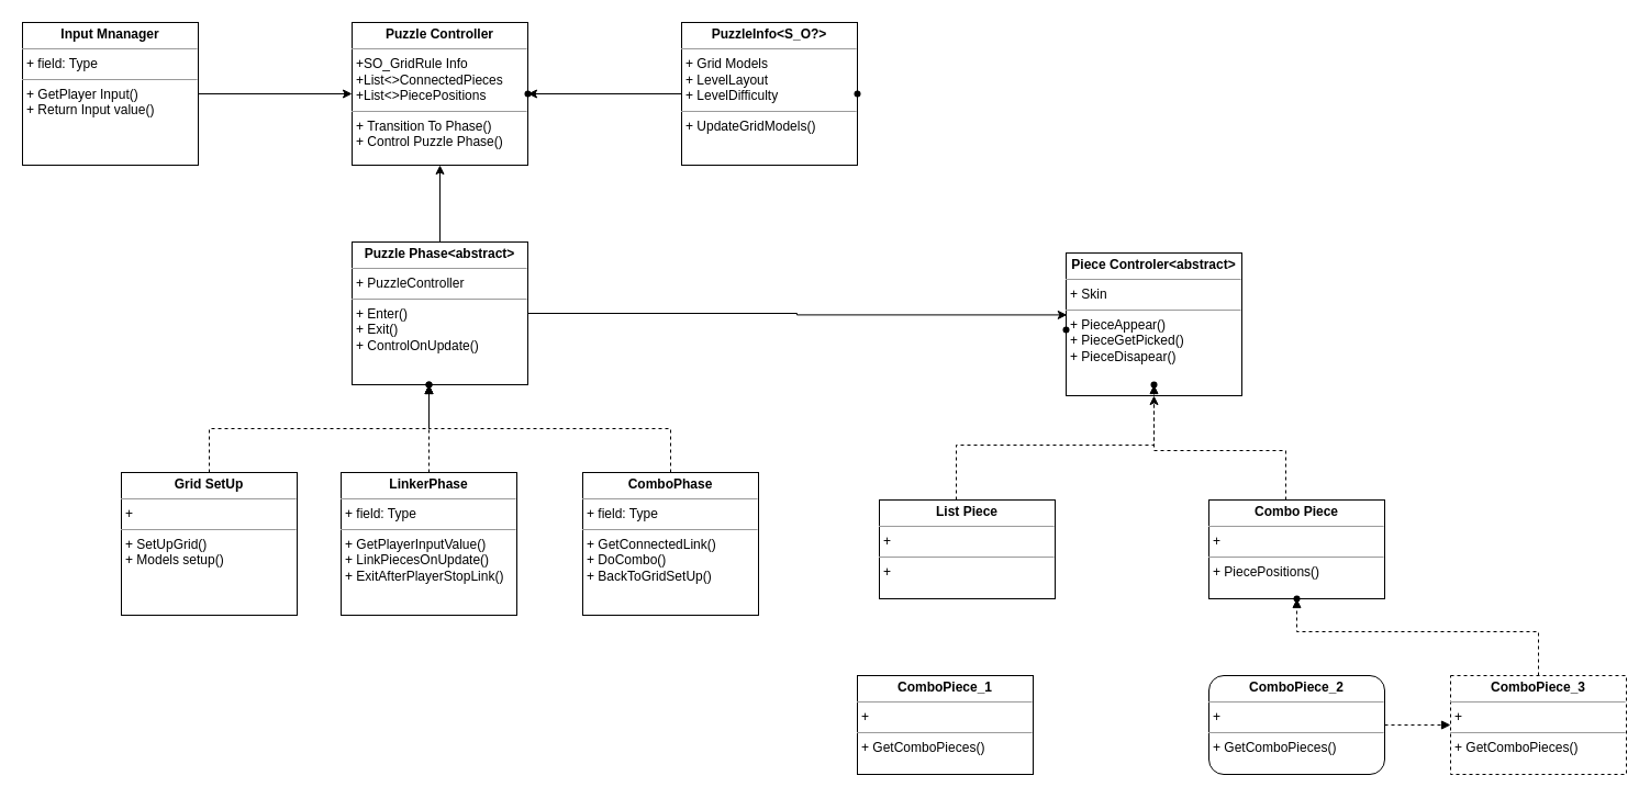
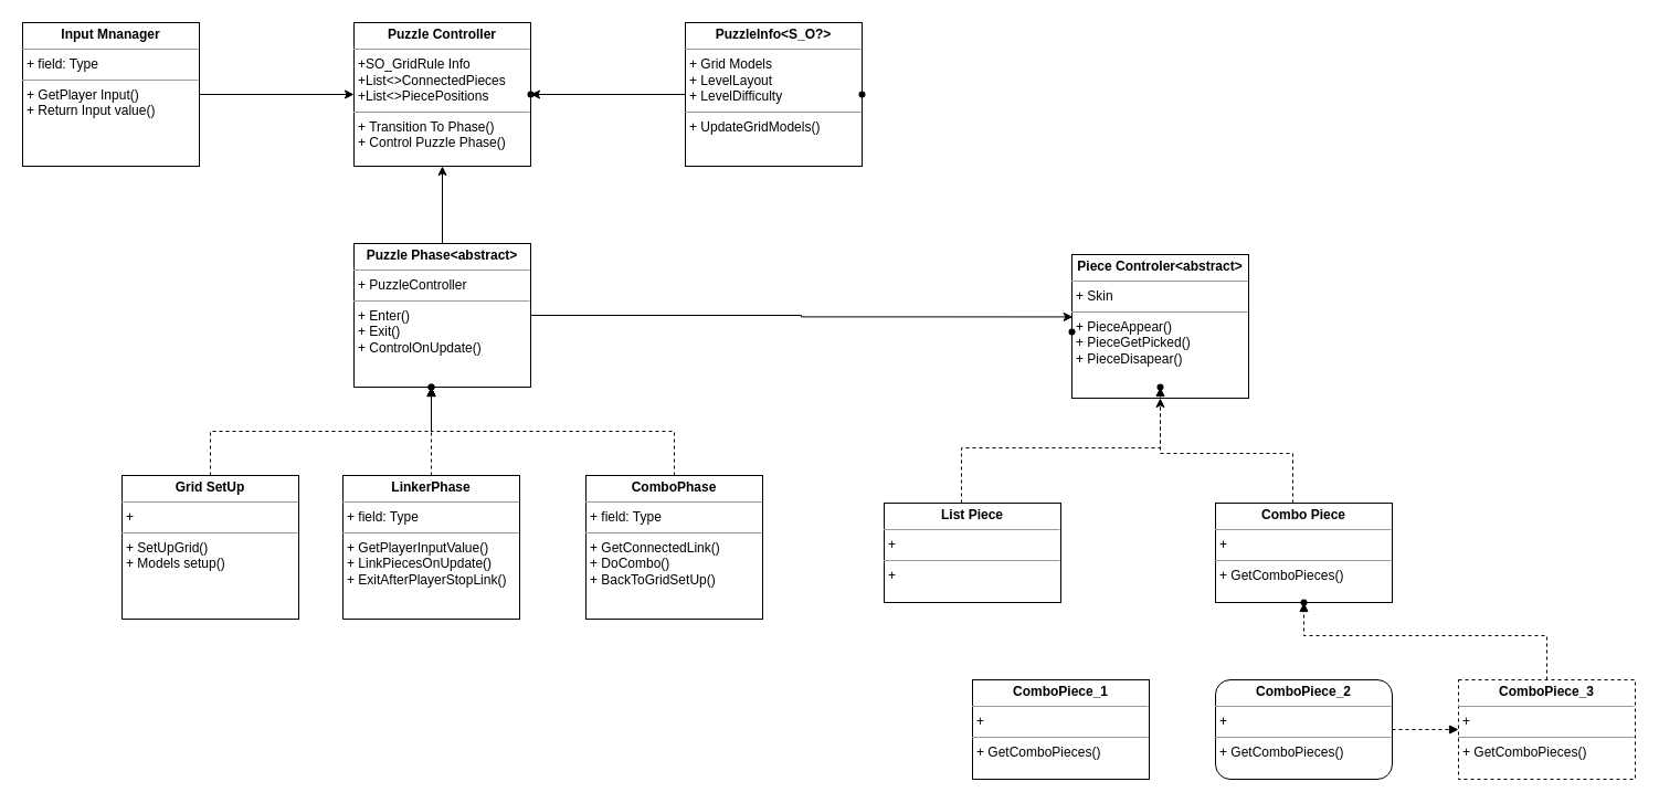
  <mxCell id="0" />
  <mxCell id="1" parent="0" />
  <mxCell id="2" value="&lt;p style=&quot;margin:0px;margin-top:4px;text-align:center;&quot;&gt;&lt;b&gt;Puzzle Controller&lt;/b&gt;&lt;/p&gt;&lt;hr size=&quot;1&quot;&gt;&lt;p style=&quot;margin:0px;margin-left:4px;&quot;&gt;+SO_GridRule Info&lt;/p&gt;&lt;p style=&quot;margin:0px;margin-left:4px;&quot;&gt;+List&amp;lt;&amp;gt;ConnectedPieces&lt;/p&gt;&lt;p style=&quot;margin:0px;margin-left:4px;&quot;&gt;+List&amp;lt;&amp;gt;PiecePositions&lt;/p&gt;&lt;hr size=&quot;1&quot;&gt;&lt;p style=&quot;margin:0px;margin-left:4px;&quot;&gt;+ Transition To Phase()&lt;/p&gt;&lt;p style=&quot;margin:0px;margin-left:4px;&quot;&gt;+ Control Puzzle Phase()&lt;/p&gt;&lt;p style=&quot;margin:0px;margin-left:4px;&quot;&gt;&lt;br&gt;&lt;/p&gt;&lt;p style=&quot;margin:0px;margin-left:4px;&quot;&gt;&lt;br&gt;&lt;/p&gt;" style="verticalAlign=top;align=left;overflow=fill;fontSize=12;fontFamily=Helvetica;html=1;whiteSpace=wrap;" parent="1" vertex="1"><mxGeometry x="320" y="20" width="160" height="130" as="geometry" /></mxCell>
  <mxCell id="3" value="" style="edgeStyle=orthogonalEdgeStyle;rounded=0;orthogonalLoop=1;jettySize=auto;html=1;" parent="1" source="5" target="2" edge="1"><mxGeometry relative="1" as="geometry" /></mxCell>
  <mxCell id="4" value="" style="edgeStyle=orthogonalEdgeStyle;rounded=0;orthogonalLoop=1;jettySize=auto;html=1;entryX=0.005;entryY=0.434;entryDx=0;entryDy=0;entryPerimeter=0;" edge="1" parent="1" source="5" target="14"><mxGeometry relative="1" as="geometry" /></mxCell>
  <mxCell id="5" value="&lt;p style=&quot;margin:0px;margin-top:4px;text-align:center;&quot;&gt;&lt;b&gt;Puzzle Phase&amp;lt;abstract&amp;gt;&lt;/b&gt;&lt;/p&gt;&lt;hr size=&quot;1&quot;&gt;&lt;p style=&quot;margin:0px;margin-left:4px;&quot;&gt;+ PuzzleController&lt;/p&gt;&lt;hr size=&quot;1&quot;&gt;&lt;p style=&quot;margin:0px;margin-left:4px;&quot;&gt;+ Enter()&lt;/p&gt;&lt;p style=&quot;margin:0px;margin-left:4px;&quot;&gt;+ Exit()&lt;/p&gt;&lt;p style=&quot;margin:0px;margin-left:4px;&quot;&gt;+ ControlOnUpdate()&lt;/p&gt;&lt;p style=&quot;margin:0px;margin-left:4px;&quot;&gt;&lt;br&gt;&lt;/p&gt;&lt;p style=&quot;margin:0px;margin-left:4px;&quot;&gt;&lt;br&gt;&lt;/p&gt;" style="verticalAlign=top;align=left;overflow=fill;fontSize=12;fontFamily=Helvetica;html=1;whiteSpace=wrap;" parent="1" vertex="1"><mxGeometry x="320" y="220" width="160" height="130" as="geometry" /></mxCell>
  <mxCell id="6" value="" style="edgeStyle=orthogonalEdgeStyle;rounded=0;orthogonalLoop=1;jettySize=auto;html=1;dashed=1;" parent="1" source="7" target="19" edge="1"><mxGeometry relative="1" as="geometry"><Array as="points"><mxPoint x="190" y="390" /><mxPoint x="390" y="390" /></Array></mxGeometry></mxCell>
  <mxCell id="7" value="&lt;p style=&quot;margin:0px;margin-top:4px;text-align:center;&quot;&gt;&lt;b&gt;Grid SetUp&lt;/b&gt;&lt;/p&gt;&lt;hr size=&quot;1&quot;&gt;&lt;p style=&quot;margin:0px;margin-left:4px;&quot;&gt;+&amp;nbsp;&lt;/p&gt;&lt;hr size=&quot;1&quot;&gt;&lt;p style=&quot;margin:0px;margin-left:4px;&quot;&gt;+ SetUpGrid()&lt;/p&gt;&lt;p style=&quot;margin:0px;margin-left:4px;&quot;&gt;+ Models setup()&lt;/p&gt;&lt;p style=&quot;margin:0px;margin-left:4px;&quot;&gt;&lt;br&gt;&lt;/p&gt;&lt;p style=&quot;margin:0px;margin-left:4px;&quot;&gt;&lt;br&gt;&lt;/p&gt;" style="verticalAlign=top;align=left;overflow=fill;fontSize=12;fontFamily=Helvetica;html=1;whiteSpace=wrap;" parent="1" vertex="1"><mxGeometry x="110" y="430" width="160" height="130" as="geometry" /></mxCell>
  <mxCell id="8" value="" style="edgeStyle=orthogonalEdgeStyle;rounded=0;orthogonalLoop=1;jettySize=auto;html=1;entryX=0;entryY=0.5;entryDx=0;entryDy=0;" parent="1" source="9" target="2" edge="1"><mxGeometry relative="1" as="geometry"><mxPoint x="270" y="50" as="targetPoint" /></mxGeometry></mxCell>
  <mxCell id="9" value="&lt;p style=&quot;margin:0px;margin-top:4px;text-align:center;&quot;&gt;&lt;b&gt;Input Mnanager&lt;/b&gt;&lt;/p&gt;&lt;hr size=&quot;1&quot;&gt;&lt;p style=&quot;margin:0px;margin-left:4px;&quot;&gt;+ field: Type&lt;/p&gt;&lt;hr size=&quot;1&quot;&gt;&lt;p style=&quot;margin:0px;margin-left:4px;&quot;&gt;+ GetPlayer Input()&lt;/p&gt;&lt;p style=&quot;margin:0px;margin-left:4px;&quot;&gt;+ Return Input value()&lt;/p&gt;&lt;p style=&quot;margin:0px;margin-left:4px;&quot;&gt;&lt;br&gt;&lt;/p&gt;&lt;p style=&quot;margin:0px;margin-left:4px;&quot;&gt;&lt;br&gt;&lt;/p&gt;" style="verticalAlign=top;align=left;overflow=fill;fontSize=12;fontFamily=Helvetica;html=1;whiteSpace=wrap;" parent="1" vertex="1"><mxGeometry x="20" y="20" width="160" height="130" as="geometry" /></mxCell>
  <mxCell id="10" value="" style="edgeStyle=orthogonalEdgeStyle;rounded=0;orthogonalLoop=1;jettySize=auto;html=1;endArrow=block;endFill=1;dashed=1;" parent="1" source="11" target="19" edge="1"><mxGeometry relative="1" as="geometry" /></mxCell>
  <mxCell id="11" value="&lt;p style=&quot;margin:0px;margin-top:4px;text-align:center;&quot;&gt;&lt;b&gt;LinkerPhase&lt;/b&gt;&lt;/p&gt;&lt;hr size=&quot;1&quot;&gt;&lt;p style=&quot;margin:0px;margin-left:4px;&quot;&gt;+ field: Type&lt;/p&gt;&lt;hr size=&quot;1&quot;&gt;&lt;p style=&quot;margin:0px;margin-left:4px;&quot;&gt;+ GetPlayerInputValue()&lt;/p&gt;&lt;p style=&quot;margin:0px;margin-left:4px;&quot;&gt;+ LinkPiecesOnUpdate()&lt;/p&gt;&lt;p style=&quot;margin:0px;margin-left:4px;&quot;&gt;+ ExitAfterPlayerStopLink()&lt;/p&gt;&lt;p style=&quot;margin:0px;margin-left:4px;&quot;&gt;&lt;br&gt;&lt;/p&gt;&lt;p style=&quot;margin:0px;margin-left:4px;&quot;&gt;&lt;br&gt;&lt;/p&gt;" style="verticalAlign=top;align=left;overflow=fill;fontSize=12;fontFamily=Helvetica;html=1;whiteSpace=wrap;" parent="1" vertex="1"><mxGeometry x="310" y="430" width="160" height="130" as="geometry" /></mxCell>
  <mxCell id="12" value="" style="edgeStyle=orthogonalEdgeStyle;rounded=0;orthogonalLoop=1;jettySize=auto;html=1;endArrow=block;endFill=1;dashed=1;" parent="1" source="13" target="20" edge="1"><mxGeometry relative="1" as="geometry"><Array as="points"><mxPoint x="610" y="390" /><mxPoint x="390" y="390" /></Array></mxGeometry></mxCell>
  <mxCell id="13" value="&lt;p style=&quot;margin:0px;margin-top:4px;text-align:center;&quot;&gt;&lt;b&gt;ComboPhase&lt;/b&gt;&lt;/p&gt;&lt;hr size=&quot;1&quot;&gt;&lt;p style=&quot;margin:0px;margin-left:4px;&quot;&gt;+ field: Type&lt;/p&gt;&lt;hr size=&quot;1&quot;&gt;&lt;p style=&quot;margin:0px;margin-left:4px;&quot;&gt;+ GetConnectedLink()&lt;/p&gt;&lt;p style=&quot;margin:0px;margin-left:4px;&quot;&gt;+ DoCombo()&lt;/p&gt;&lt;p style=&quot;margin:0px;margin-left:4px;&quot;&gt;+ BackToGridSetUp()&lt;/p&gt;&lt;p style=&quot;margin:0px;margin-left:4px;&quot;&gt;&lt;br&gt;&lt;/p&gt;&lt;p style=&quot;margin:0px;margin-left:4px;&quot;&gt;&lt;br&gt;&lt;/p&gt;" style="verticalAlign=top;align=left;overflow=fill;fontSize=12;fontFamily=Helvetica;html=1;whiteSpace=wrap;" parent="1" vertex="1"><mxGeometry x="530" y="430" width="160" height="130" as="geometry" /></mxCell>
  <mxCell id="14" value="&lt;p style=&quot;margin:0px;margin-top:4px;text-align:center;&quot;&gt;&lt;b&gt;Piece Controler&amp;lt;abstract&amp;gt;&lt;/b&gt;&lt;/p&gt;&lt;hr size=&quot;1&quot;&gt;&lt;p style=&quot;margin:0px;margin-left:4px;&quot;&gt;+ Skin&lt;/p&gt;&lt;hr size=&quot;1&quot;&gt;&lt;p style=&quot;margin:0px;margin-left:4px;&quot;&gt;+ PieceAppear()&lt;/p&gt;&lt;p style=&quot;margin:0px;margin-left:4px;&quot;&gt;+ PieceGetPicked()&lt;/p&gt;&lt;p style=&quot;margin:0px;margin-left:4px;&quot;&gt;+ PieceDisapear()&lt;/p&gt;&lt;p style=&quot;margin:0px;margin-left:4px;&quot;&gt;&lt;br&gt;&lt;/p&gt;&lt;p style=&quot;margin:0px;margin-left:4px;&quot;&gt;&lt;br&gt;&lt;/p&gt;" style="verticalAlign=top;align=left;overflow=fill;fontSize=12;fontFamily=Helvetica;html=1;whiteSpace=wrap;" parent="1" vertex="1"><mxGeometry x="970" y="230" width="160" height="130" as="geometry" /></mxCell>
  <mxCell id="15" value="" style="edgeStyle=orthogonalEdgeStyle;rounded=0;orthogonalLoop=1;jettySize=auto;html=1;dashed=1;" parent="1" source="16" target="14" edge="1"><mxGeometry relative="1" as="geometry"><Array as="points"><mxPoint x="870" y="405" /><mxPoint x="1050" y="405" /></Array></mxGeometry></mxCell>
  <mxCell id="16" value="&lt;p style=&quot;margin:0px;margin-top:4px;text-align:center;&quot;&gt;&lt;b&gt;List Piece&lt;/b&gt;&lt;/p&gt;&lt;hr size=&quot;1&quot;&gt;&lt;p style=&quot;margin:0px;margin-left:4px;&quot;&gt;+&amp;nbsp;&lt;/p&gt;&lt;hr size=&quot;1&quot;&gt;&lt;p style=&quot;margin:0px;margin-left:4px;&quot;&gt;+&lt;/p&gt;&lt;p style=&quot;margin:0px;margin-left:4px;&quot;&gt;&lt;br&gt;&lt;/p&gt;&lt;p style=&quot;margin:0px;margin-left:4px;&quot;&gt;&lt;br&gt;&lt;/p&gt;" style="verticalAlign=top;align=left;overflow=fill;fontSize=12;fontFamily=Helvetica;html=1;whiteSpace=wrap;" parent="1" vertex="1"><mxGeometry x="800" y="455" width="160" height="90" as="geometry" /></mxCell>
  <mxCell id="17" value="" style="edgeStyle=orthogonalEdgeStyle;rounded=0;orthogonalLoop=1;jettySize=auto;html=1;dashed=1;endArrow=block;endFill=1;" edge="1" parent="1" source="18" target="31"><mxGeometry relative="1" as="geometry"><Array as="points"><mxPoint x="1170" y="410" /><mxPoint x="1050" y="410" /></Array></mxGeometry></mxCell>
- <mxCell id="18" value="&lt;p style=&quot;margin:0px;margin-top:4px;text-align:center;&quot;&gt;&lt;b&gt;Combo Piece&lt;/b&gt;&lt;/p&gt;&lt;hr size=&quot;1&quot;&gt;&lt;p style=&quot;margin:0px;margin-left:4px;&quot;&gt;+&amp;nbsp;&lt;/p&gt;&lt;hr size=&quot;1&quot;&gt;&lt;p style=&quot;margin:0px;margin-left:4px;&quot;&gt;+ PiecePositions()&lt;/p&gt;&lt;p style=&quot;margin:0px;margin-left:4px;&quot;&gt;&lt;br&gt;&lt;/p&gt;&lt;p style=&quot;margin:0px;margin-left:4px;&quot;&gt;&lt;br&gt;&lt;/p&gt;" style="verticalAlign=top;align=left;overflow=fill;fontSize=12;fontFamily=Helvetica;html=1;whiteSpace=wrap;" parent="1" vertex="1"><mxGeometry x="1100" y="455" width="160" height="90" as="geometry" /></mxCell>
+ <mxCell id="18" value="&lt;p style=&quot;margin:0px;margin-top:4px;text-align:center;&quot;&gt;&lt;b&gt;Combo Piece&lt;/b&gt;&lt;/p&gt;&lt;hr size=&quot;1&quot;&gt;&lt;p style=&quot;margin:0px;margin-left:4px;&quot;&gt;+&amp;nbsp;&lt;/p&gt;&lt;hr size=&quot;1&quot;&gt;&lt;p style=&quot;margin:0px;margin-left:4px;&quot;&gt;+ GetComboPieces()&lt;/p&gt;&lt;p style=&quot;margin:0px;margin-left:4px;&quot;&gt;&lt;br&gt;&lt;/p&gt;&lt;p style=&quot;margin:0px;margin-left:4px;&quot;&gt;&lt;br&gt;&lt;/p&gt;" style="verticalAlign=top;align=left;overflow=fill;fontSize=12;fontFamily=Helvetica;html=1;whiteSpace=wrap;" parent="1" vertex="1"><mxGeometry x="1100" y="455" width="160" height="90" as="geometry" /></mxCell>
  <mxCell id="19" value="" style="shape=waypoint;sketch=0;size=6;pointerEvents=1;points=[];fillColor=default;resizable=0;rotatable=0;perimeter=centerPerimeter;snapToPoint=1;align=left;verticalAlign=top;" parent="1" vertex="1"><mxGeometry x="380" y="340" width="20" height="20" as="geometry" /></mxCell>
  <mxCell id="20" value="" style="shape=waypoint;sketch=0;size=6;pointerEvents=1;points=[];fillColor=default;resizable=0;rotatable=0;perimeter=centerPerimeter;snapToPoint=1;align=left;verticalAlign=top;" parent="1" vertex="1"><mxGeometry x="380" y="340" width="20" height="20" as="geometry" /></mxCell>
- <mxCell id="21" value="&lt;p style=&quot;margin:0px;margin-top:4px;text-align:center;&quot;&gt;&lt;b&gt;ComboPiece_1&lt;/b&gt;&lt;/p&gt;&lt;hr size=&quot;1&quot;&gt;&lt;p style=&quot;margin:0px;margin-left:4px;&quot;&gt;+&amp;nbsp;&lt;/p&gt;&lt;hr size=&quot;1&quot;&gt;&lt;p style=&quot;margin:0px;margin-left:4px;&quot;&gt;+ GetComboPieces()&lt;/p&gt;&lt;p style=&quot;margin:0px;margin-left:4px;&quot;&gt;&lt;br&gt;&lt;/p&gt;&lt;p style=&quot;margin:0px;margin-left:4px;&quot;&gt;&lt;br&gt;&lt;/p&gt;" style="verticalAlign=top;align=left;overflow=fill;fontSize=12;fontFamily=Helvetica;html=1;whiteSpace=wrap;" parent="1" vertex="1"><mxGeometry x="780" y="615" width="160" height="90" as="geometry" /></mxCell>
+ <mxCell id="21" value="&lt;p style=&quot;margin:0px;margin-top:4px;text-align:center;&quot;&gt;&lt;b&gt;ComboPiece_1&lt;/b&gt;&lt;/p&gt;&lt;hr size=&quot;1&quot;&gt;&lt;p style=&quot;margin:0px;margin-left:4px;&quot;&gt;+&amp;nbsp;&lt;/p&gt;&lt;hr size=&quot;1&quot;&gt;&lt;p style=&quot;margin:0px;margin-left:4px;&quot;&gt;+ GetComboPieces()&lt;/p&gt;&lt;p style=&quot;margin:0px;margin-left:4px;&quot;&gt;&lt;br&gt;&lt;/p&gt;&lt;p style=&quot;margin:0px;margin-left:4px;&quot;&gt;&lt;br&gt;&lt;/p&gt;" style="verticalAlign=top;align=left;overflow=fill;fontSize=12;fontFamily=Helvetica;html=1;whiteSpace=wrap;" parent="1" vertex="1"><mxGeometry x="880" y="615" width="160" height="90" as="geometry" /></mxCell>
  <mxCell id="22" value="" style="edgeStyle=orthogonalEdgeStyle;rounded=0;orthogonalLoop=1;jettySize=auto;html=1;endArrow=block;endFill=1;dashed=1;" parent="1" source="23" target="25" edge="1"><mxGeometry relative="1" as="geometry" /></mxCell>
  <mxCell id="23" value="&lt;p style=&quot;margin:0px;margin-top:4px;text-align:center;&quot;&gt;&lt;b&gt;ComboPiece_2&lt;/b&gt;&lt;/p&gt;&lt;hr size=&quot;1&quot;&gt;&lt;p style=&quot;margin:0px;margin-left:4px;&quot;&gt;+&amp;nbsp;&lt;/p&gt;&lt;hr size=&quot;1&quot;&gt;&lt;p style=&quot;margin:0px;margin-left:4px;&quot;&gt;+ GetComboPieces()&lt;/p&gt;&lt;p style=&quot;margin:0px;margin-left:4px;&quot;&gt;&lt;br&gt;&lt;/p&gt;&lt;p style=&quot;margin:0px;margin-left:4px;&quot;&gt;&lt;br&gt;&lt;/p&gt;" style="verticalAlign=top;align=left;overflow=fill;fontSize=12;fontFamily=Helvetica;html=1;whiteSpace=wrap;rounded=1;" parent="1" vertex="1"><mxGeometry x="1100" y="615" width="160" height="90" as="geometry" /></mxCell>
  <mxCell id="24" value="" style="edgeStyle=orthogonalEdgeStyle;rounded=0;orthogonalLoop=1;jettySize=auto;html=1;endArrow=block;endFill=1;dashed=1;" parent="1" source="25" target="26" edge="1"><mxGeometry relative="1" as="geometry"><Array as="points"><mxPoint x="1400" y="575" /><mxPoint x="1180" y="575" /></Array></mxGeometry></mxCell>
  <mxCell id="25" value="&lt;p style=&quot;margin:0px;margin-top:4px;text-align:center;&quot;&gt;&lt;b&gt;ComboPiece_3&lt;/b&gt;&lt;/p&gt;&lt;hr size=&quot;1&quot;&gt;&lt;p style=&quot;margin:0px;margin-left:4px;&quot;&gt;+&amp;nbsp;&lt;/p&gt;&lt;hr size=&quot;1&quot;&gt;&lt;p style=&quot;margin:0px;margin-left:4px;&quot;&gt;+ GetComboPieces()&lt;/p&gt;&lt;p style=&quot;margin:0px;margin-left:4px;&quot;&gt;&lt;br&gt;&lt;/p&gt;&lt;p style=&quot;margin:0px;margin-left:4px;&quot;&gt;&lt;br&gt;&lt;/p&gt;" style="verticalAlign=top;align=left;overflow=fill;fontSize=12;fontFamily=Helvetica;html=1;whiteSpace=wrap;dashed=1;" parent="1" vertex="1"><mxGeometry x="1320" y="615" width="160" height="90" as="geometry" /></mxCell>
  <mxCell id="26" value="" style="shape=waypoint;sketch=0;size=6;pointerEvents=1;points=[];fillColor=default;resizable=0;rotatable=0;perimeter=centerPerimeter;snapToPoint=1;align=left;verticalAlign=top;" parent="1" vertex="1"><mxGeometry x="1170" y="535" width="20" height="20" as="geometry" /></mxCell>
  <mxCell id="27" value="" style="edgeStyle=orthogonalEdgeStyle;rounded=0;orthogonalLoop=1;jettySize=auto;html=1;" parent="1" source="28" target="2" edge="1"><mxGeometry relative="1" as="geometry" /></mxCell>
  <mxCell id="28" value="&lt;p style=&quot;margin:0px;margin-top:4px;text-align:center;&quot;&gt;&lt;b&gt;PuzzleInfo&amp;lt;S_O?&amp;gt;&lt;/b&gt;&lt;/p&gt;&lt;hr size=&quot;1&quot;&gt;&lt;p style=&quot;margin:0px;margin-left:4px;&quot;&gt;+ Grid Models&lt;/p&gt;&lt;p style=&quot;margin:0px;margin-left:4px;&quot;&gt;+ LevelLayout&lt;/p&gt;&lt;p style=&quot;margin:0px;margin-left:4px;&quot;&gt;+ LevelDifficulty&lt;/p&gt;&lt;hr size=&quot;1&quot;&gt;&lt;p style=&quot;margin:0px;margin-left:4px;&quot;&gt;+ UpdateGridModels()&lt;/p&gt;&lt;p style=&quot;margin:0px;margin-left:4px;&quot;&gt;&lt;br&gt;&lt;/p&gt;&lt;p style=&quot;margin:0px;margin-left:4px;&quot;&gt;&lt;br&gt;&lt;/p&gt;" style="verticalAlign=top;align=left;overflow=fill;fontSize=12;fontFamily=Helvetica;html=1;whiteSpace=wrap;" parent="1" vertex="1"><mxGeometry x="620" y="20" width="160" height="130" as="geometry" /></mxCell>
  <mxCell id="29" value="" style="shape=waypoint;sketch=0;size=6;pointerEvents=1;points=[];fillColor=default;resizable=0;rotatable=0;perimeter=centerPerimeter;snapToPoint=1;align=left;verticalAlign=top;" parent="1" vertex="1"><mxGeometry x="470" y="75" width="20" height="20" as="geometry" /></mxCell>
  <mxCell id="30" value="" style="shape=waypoint;sketch=0;size=6;pointerEvents=1;points=[];fillColor=default;resizable=0;rotatable=0;perimeter=centerPerimeter;snapToPoint=1;align=left;verticalAlign=top;" vertex="1" parent="1"><mxGeometry x="770" y="75" width="20" height="20" as="geometry" /></mxCell>
  <mxCell id="31" value="" style="shape=waypoint;sketch=0;size=6;pointerEvents=1;points=[];fillColor=default;resizable=0;rotatable=0;perimeter=centerPerimeter;snapToPoint=1;align=left;verticalAlign=top;" vertex="1" parent="1"><mxGeometry x="1040" y="340" width="20" height="20" as="geometry" /></mxCell>
  <mxCell id="32" value="" style="shape=waypoint;sketch=0;size=6;pointerEvents=1;points=[];fillColor=default;resizable=0;rotatable=0;perimeter=centerPerimeter;snapToPoint=1;align=left;verticalAlign=top;" vertex="1" parent="1"><mxGeometry x="960" y="290" width="20" height="20" as="geometry" /></mxCell>
